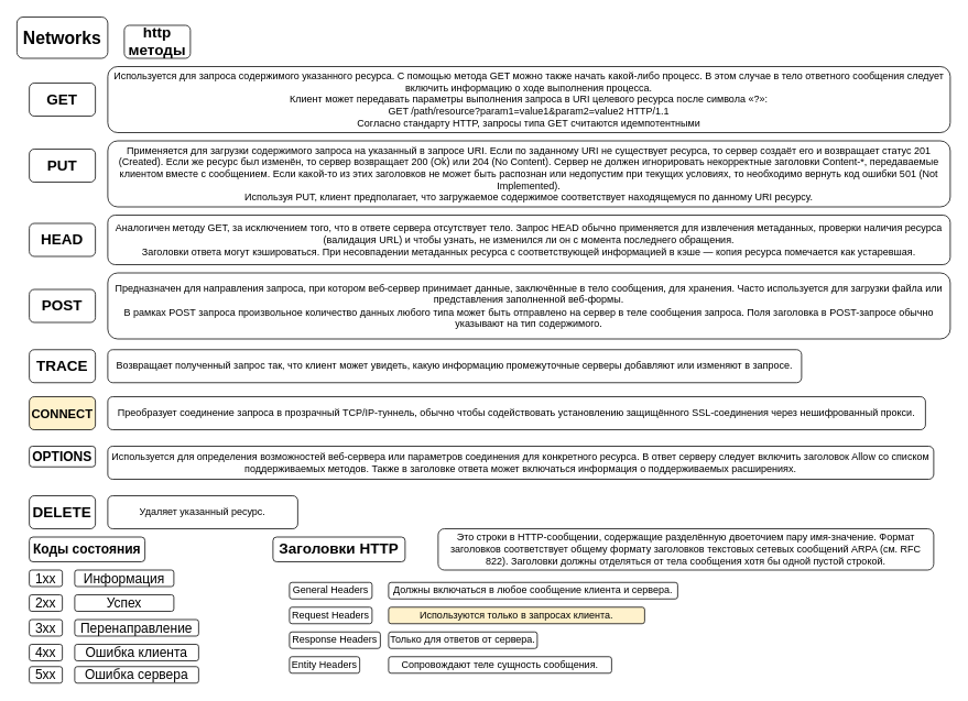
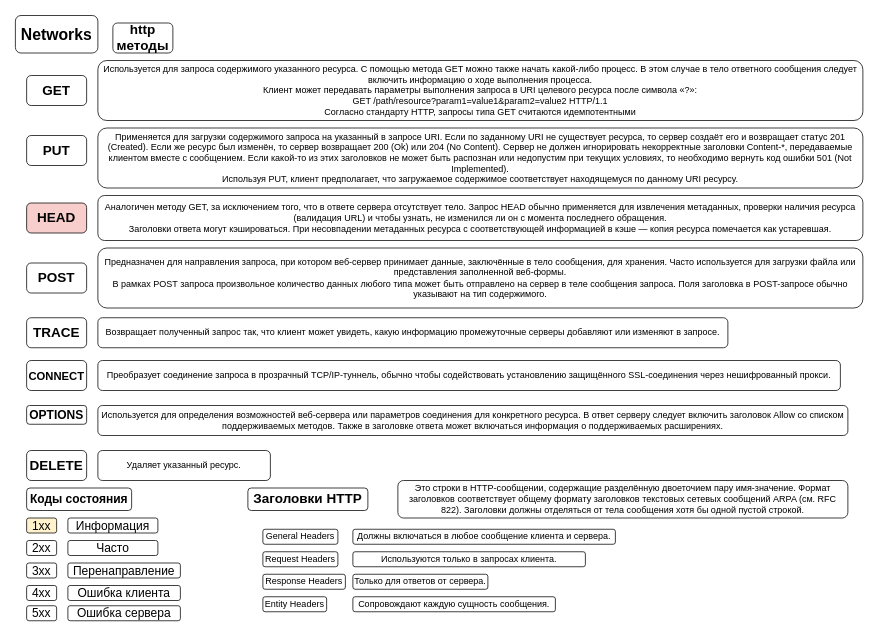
  <mxCell id="0" />
  <mxCell id="1" parent="0" />
  <mxCell id="2" value="&lt;b&gt;&lt;font style=&quot;font-size: 21px;&quot;&gt;Networks&lt;/font&gt;&lt;/b&gt;" style="rounded=1;whiteSpace=wrap;html=1;" parent="1" vertex="1"><mxGeometry x="20" y="20" width="110" height="50" as="geometry" /></mxCell>
  <mxCell id="3" value="http методы" style="rounded=1;whiteSpace=wrap;html=1;fontStyle=1;fontSize=18;" parent="1" vertex="1"><mxGeometry x="150" y="30" width="80" height="40" as="geometry" /></mxCell>
  <mxCell id="4" value="GET" style="rounded=1;whiteSpace=wrap;html=1;fontStyle=1;fontSize=18;" parent="1" vertex="1"><mxGeometry x="35" y="100" width="80" height="40" as="geometry" /></mxCell>
  <mxCell id="5" value="PUT" style="rounded=1;whiteSpace=wrap;html=1;fontStyle=1;fontSize=18;" parent="1" vertex="1"><mxGeometry x="35" y="180" width="80" height="40" as="geometry" /></mxCell>
- <mxCell id="6" value="HEAD" style="rounded=1;whiteSpace=wrap;html=1;fontStyle=1;fontSize=18;" parent="1" vertex="1"><mxGeometry x="35" y="270" width="80" height="40" as="geometry" /></mxCell>
+ <mxCell id="6" value="HEAD" style="rounded=1;whiteSpace=wrap;html=1;fontStyle=1;fontSize=18;fillColor=#f8cecc;" parent="1" vertex="1"><mxGeometry x="35" y="270" width="80" height="40" as="geometry" /></mxCell>
  <mxCell id="7" value="POST" style="rounded=1;whiteSpace=wrap;html=1;fontStyle=1;fontSize=18;" parent="1" vertex="1"><mxGeometry x="35" y="350" width="80" height="40" as="geometry" /></mxCell>
  <mxCell id="8" value="DELETE" style="rounded=1;whiteSpace=wrap;html=1;fontStyle=1;fontSize=18;" parent="1" vertex="1"><mxGeometry x="35" y="600" width="80" height="40" as="geometry" /></mxCell>
  <mxCell id="9" value="TRACE" style="rounded=1;whiteSpace=wrap;html=1;fontStyle=1;fontSize=18;" parent="1" vertex="1"><mxGeometry x="35" y="423" width="80" height="40" as="geometry" /></mxCell>
- <mxCell id="10" value="CONNECT" style="rounded=1;whiteSpace=wrap;html=1;fontStyle=1;fontSize=15;fillColor=#fff2cc;" parent="1" vertex="1"><mxGeometry x="35" y="480" width="80" height="40" as="geometry" /></mxCell>
+ <mxCell id="10" value="CONNECT" style="rounded=1;whiteSpace=wrap;html=1;fontStyle=1;fontSize=15;" parent="1" vertex="1"><mxGeometry x="35" y="480" width="80" height="40" as="geometry" /></mxCell>
  <mxCell id="11" value="OPTIONS" style="rounded=1;whiteSpace=wrap;html=1;fontStyle=1;fontSize=16;" parent="1" vertex="1"><mxGeometry x="35" y="540" width="80" height="25" as="geometry" /></mxCell>
  <mxCell id="12" value="&lt;div&gt;Используется для запроса содержимого указанного ресурса. С помощью метода GET можно также начать какой-либо процесс. В этом случае в тело ответного сообщения следует включить информацию о ходе выполнения процесса.&lt;/div&gt;&lt;div&gt;&lt;span style=&quot;background-color: initial;&quot;&gt;Клиент может передавать параметры выполнения запроса в URI целевого ресурса после символа «?»:&lt;/span&gt;&lt;br&gt;&lt;/div&gt;&lt;div&gt;GET /path/resource?param1=value1&amp;amp;param2=value2 HTTP/1.1&lt;/div&gt;&lt;div&gt;&lt;span style=&quot;background-color: initial;&quot;&gt;Согласно стандарту HTTP, запросы типа GET считаются идемпотентными&lt;/span&gt;&lt;br&gt;&lt;/div&gt;" style="rounded=1;whiteSpace=wrap;html=1;" parent="1" vertex="1"><mxGeometry x="130" y="80" width="1020" height="80" as="geometry" /></mxCell>
  <mxCell id="13" value="&lt;div&gt;Аналогичен методу GET, за исключением того, что в ответе сервера отсутствует тело. Запрос HEAD обычно применяется для извлечения метаданных, проверки наличия ресурса (валидация URL) и чтобы узнать, не изменился ли он с момента последнего обращения.&lt;/div&gt;&lt;div&gt;&lt;span style=&quot;background-color: initial;&quot;&gt;Заголовки ответа могут кэшироваться. При несовпадении метаданных ресурса с соответствующей информацией в кэше — копия ресурса помечается как устаревшая.&lt;/span&gt;&lt;br&gt;&lt;/div&gt;" style="rounded=1;whiteSpace=wrap;html=1;" parent="1" vertex="1"><mxGeometry x="130" y="260" width="1020" height="60" as="geometry" /></mxCell>
  <mxCell id="14" value="&lt;div&gt;Применяется для загрузки содержимого запроса на указанный в запросе URI. Если по заданному URI не существует ресурса, то сервер создаёт его и возвращает статус 201 (Created). Если же ресурс был изменён, то сервер возвращает 200 (Ok) или 204 (No Content). Сервер не должен игнорировать некорректные заголовки Content-*, передаваемые клиентом вместе с сообщением. Если какой-то из этих заголовков не может быть распознан или недопустим при текущих условиях, то необходимо вернуть код ошибки 501 (Not Implemented).&lt;/div&gt;&lt;div&gt;Используя PUT, клиент предполагает, что загружаемое содержимое соответствует находящемуся по данному URI ресурсу.&lt;/div&gt;" style="rounded=1;whiteSpace=wrap;html=1;" parent="1" vertex="1"><mxGeometry x="130" y="170" width="1020" height="80" as="geometry" /></mxCell>
  <mxCell id="15" value="&lt;div&gt;Предназначен для направления запроса, при котором веб-сервер принимает данные, заключённые в тело сообщения, для хранения. Часто используется для загрузки файла или представления заполненной веб-формы.&lt;/div&gt;&lt;div&gt;В рамках POST запроса произвольное количество данных любого типа может быть отправлено на сервер в теле сообщения запроса. Поля заголовка в POST-запросе обычно указывают на тип содержимого.&lt;/div&gt;" style="rounded=1;whiteSpace=wrap;html=1;" parent="1" vertex="1"><mxGeometry x="130" y="330" width="1020" height="80" as="geometry" /></mxCell>
  <mxCell id="16" value="Удаляет указанный ресурс." style="rounded=1;whiteSpace=wrap;html=1;" parent="1" vertex="1"><mxGeometry x="130" y="600" width="230" height="40" as="geometry" /></mxCell>
  <mxCell id="17" value="Возвращает полученный запрос так, что клиент может увидеть, какую информацию промежуточные серверы добавляют или изменяют в запросе." style="rounded=1;whiteSpace=wrap;html=1;" parent="1" vertex="1"><mxGeometry x="130" y="423" width="840" height="40" as="geometry" /></mxCell>
  <mxCell id="18" value="Преобразует соединение запроса в прозрачный TCP/IP-туннель, обычно чтобы содействовать установлению защищённого SSL-соединения через нешифрованный прокси." style="rounded=1;whiteSpace=wrap;html=1;" parent="1" vertex="1"><mxGeometry x="130" y="480" width="990" height="40" as="geometry" /></mxCell>
  <mxCell id="19" value="Используется для определения возможностей веб-сервера или параметров соединения для конкретного ресурса. В ответ серверу следует включить заголовок Allow со списком поддерживаемых методов. Также в заголовке ответа может включаться информация о поддерживаемых расширениях." style="rounded=1;whiteSpace=wrap;html=1;" parent="1" vertex="1"><mxGeometry x="130" y="540" width="1000" height="40" as="geometry" /></mxCell>
  <mxCell id="20" value="Коды состояния" style="rounded=1;whiteSpace=wrap;html=1;fontSize=16;fontStyle=1" parent="1" vertex="1"><mxGeometry x="35" y="650" width="140" height="30" as="geometry" /></mxCell>
- <mxCell id="21" value="1xx" style="rounded=1;whiteSpace=wrap;html=1;fontSize=16;" parent="1" vertex="1"><mxGeometry x="35" y="690" width="40" height="20" as="geometry" /></mxCell>
+ <mxCell id="21" value="1xx" style="rounded=1;whiteSpace=wrap;html=1;fontSize=16;fillColor=#fff2cc;" parent="1" vertex="1"><mxGeometry x="35" y="690" width="40" height="20" as="geometry" /></mxCell>
  <mxCell id="22" value="Заголовки HTTP" style="rounded=1;whiteSpace=wrap;html=1;fontSize=18;fontStyle=1" parent="1" vertex="1"><mxGeometry x="330" y="650" width="160" height="30" as="geometry" /></mxCell>
  <mxCell id="23" value="5xx" style="rounded=1;whiteSpace=wrap;html=1;fontSize=16;" parent="1" vertex="1"><mxGeometry x="35" y="807" width="40" height="20" as="geometry" /></mxCell>
  <mxCell id="24" value="4xx" style="rounded=1;whiteSpace=wrap;html=1;fontSize=16;" parent="1" vertex="1"><mxGeometry x="35" y="780" width="40" height="20" as="geometry" /></mxCell>
  <mxCell id="25" value="3xx" style="rounded=1;whiteSpace=wrap;html=1;fontSize=16;" parent="1" vertex="1"><mxGeometry x="35" y="750" width="40" height="20" as="geometry" /></mxCell>
  <mxCell id="26" value="2xx" style="rounded=1;whiteSpace=wrap;html=1;fontSize=16;" parent="1" vertex="1"><mxGeometry x="35" y="720" width="40" height="20" as="geometry" /></mxCell>
  <mxCell id="27" value="Информация" style="rounded=1;whiteSpace=wrap;html=1;fontSize=16;" parent="1" vertex="1"><mxGeometry x="90" y="690" width="120" height="20" as="geometry" /></mxCell>
- <mxCell id="28" value="Успех" style="rounded=1;whiteSpace=wrap;html=1;fontSize=16;" parent="1" vertex="1"><mxGeometry x="90" y="720" width="120" height="20" as="geometry" /></mxCell>
+ <mxCell id="28" value="Часто" style="rounded=1;whiteSpace=wrap;html=1;fontSize=16;" parent="1" vertex="1"><mxGeometry x="90" y="720" width="120" height="20" as="geometry" /></mxCell>
  <mxCell id="29" value="Перенаправление" style="rounded=1;whiteSpace=wrap;html=1;fontSize=16;" parent="1" vertex="1"><mxGeometry x="90" y="750" width="150" height="20" as="geometry" /></mxCell>
  <mxCell id="30" value="Ошибка клиента" style="rounded=1;whiteSpace=wrap;html=1;fontSize=16;" parent="1" vertex="1"><mxGeometry x="90" y="780" width="150" height="20" as="geometry" /></mxCell>
  <mxCell id="31" value="Ошибка сервера" style="rounded=1;whiteSpace=wrap;html=1;fontSize=16;" parent="1" vertex="1"><mxGeometry x="90" y="807" width="150" height="20" as="geometry" /></mxCell>
  <mxCell id="32" value="Это строки в HTTP-сообщении, содержащие разделённую двоеточием пару имя-значение. Формат заголовков соответствует общему формату заголовков текстовых сетевых сообщений ARPA (см. RFC 822). Заголовки должны отделяться от тела сообщения хотя бы одной пустой строкой." style="rounded=1;whiteSpace=wrap;html=1;fontSize=12;" parent="1" vertex="1"><mxGeometry x="530" y="640" width="600" height="50" as="geometry" /></mxCell>
  <mxCell id="33" value="Должны включаться в любое сообщение клиента и сервера." style="rounded=1;whiteSpace=wrap;html=1;fontSize=12;" parent="1" vertex="1"><mxGeometry x="470" y="705" width="350" height="20" as="geometry" /></mxCell>
- <mxCell id="34" value="Используются только в запросах клиента." style="rounded=1;whiteSpace=wrap;html=1;fontSize=12;fillColor=#fff2cc;" parent="1" vertex="1"><mxGeometry x="470" y="735" width="310" height="20" as="geometry" /></mxCell>
+ <mxCell id="34" value="Используются только в запросах клиента." style="rounded=1;whiteSpace=wrap;html=1;fontSize=12;" parent="1" vertex="1"><mxGeometry x="470" y="735" width="310" height="20" as="geometry" /></mxCell>
  <mxCell id="35" value="Только для ответов от сервера." style="rounded=1;whiteSpace=wrap;html=1;fontSize=12;" parent="1" vertex="1"><mxGeometry x="470" y="765" width="180" height="20" as="geometry" /></mxCell>
- <mxCell id="36" value="Сопровождают теле сущность сообщения." style="rounded=1;whiteSpace=wrap;html=1;fontSize=12;" parent="1" vertex="1"><mxGeometry x="470" y="795" width="270" height="20" as="geometry" /></mxCell>
+ <mxCell id="36" value="Сопровождают каждую сущность сообщения." style="rounded=1;whiteSpace=wrap;html=1;fontSize=12;" parent="1" vertex="1"><mxGeometry x="470" y="795" width="270" height="20" as="geometry" /></mxCell>
  <mxCell id="37" value="&lt;span style=&quot;font-size: 12px;&quot;&gt;&#09;&#09;&#09;&#09;&#09;&lt;/span&gt;Entity Headers" style="rounded=1;whiteSpace=wrap;html=1;fontSize=12;" parent="1" vertex="1"><mxGeometry x="350" y="795" width="85" height="20" as="geometry" /></mxCell>
  <mxCell id="38" value="Response Headers" style="rounded=1;whiteSpace=wrap;html=1;fontSize=12;" parent="1" vertex="1"><mxGeometry x="350" y="765" width="110" height="20" as="geometry" /></mxCell>
  <mxCell id="39" value="&lt;span style=&quot;font-size: 12px;&quot;&gt;&#09;&#09;&#09;&#09;&#09;&lt;/span&gt;Request Headers" style="rounded=1;whiteSpace=wrap;html=1;fontSize=12;" parent="1" vertex="1"><mxGeometry x="350" y="735" width="100" height="20" as="geometry" /></mxCell>
  <mxCell id="40" value="General Headers" style="rounded=1;whiteSpace=wrap;html=1;fontSize=12;" parent="1" vertex="1"><mxGeometry x="350" y="705" width="100" height="20" as="geometry" /></mxCell>
